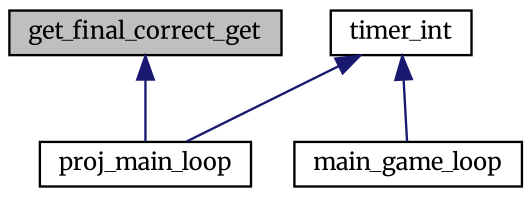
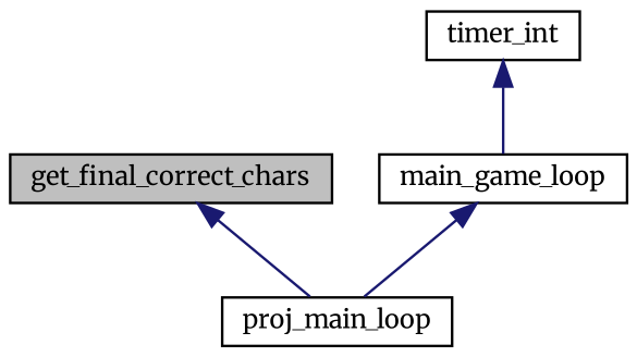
  digraph {
    fontname=Merriweather
    rankdir=TB
    node [color=black fillcolor=white fontname=Merriweather fontsize=10 shape=record style=filled]
    edge [color=midnightblue dir=back fontname=Merriweather fontsize=10 labelfontname=Helvetica labelfontsize=10 style=solid]
-   n1 [fillcolor=grey75 fontcolor=black height=0.2 label=get_final_correct_get width=0.4]
+   n1 [fillcolor=grey75 fontcolor=black height=0.2 label=get_final_correct_chars width=0.4]
    n2 [height=0.2 label=proj_main_loop width=0.4]
    n3 [height=0.2 label=timer_int width=0.4]
    n4 [height=0.2 label=main_game_loop width=0.4]
    n1 -> n2
    n3 -> n4
-   n3 -> n2
+   n4 -> n2
  }
